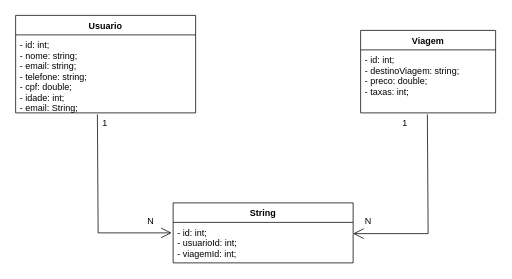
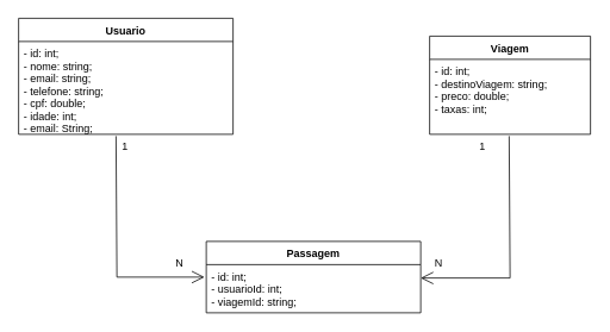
  <mxCell id="0" />
  <mxCell id="1" parent="0" />
  <mxCell id="2" value="Usuario" style="swimlane;fontStyle=1;align=center;verticalAlign=top;childLayout=stackLayout;horizontal=1;startSize=26;horizontalStack=0;resizeParent=1;resizeParentMax=0;resizeLast=0;collapsible=1;marginBottom=0;" parent="1" vertex="1"><mxGeometry x="20" y="20" width="240" height="130" as="geometry" /></mxCell>
  <mxCell id="3" value="- id: int;&#10;- nome: string;&#10;- email: string;&#10;- telefone: string;&#10;- cpf: double;&#10;- idade: int;&#10;- email: String;" style="text;strokeColor=none;fillColor=none;align=left;verticalAlign=top;spacingLeft=4;spacingRight=4;overflow=hidden;rotatable=0;points=[[0,0.5],[1,0.5]];portConstraint=eastwest;" parent="2" vertex="1"><mxGeometry y="26" width="240" height="104" as="geometry" /></mxCell>
- <mxCell id="4" value="String" style="swimlane;fontStyle=1;align=center;verticalAlign=top;childLayout=stackLayout;horizontal=1;startSize=26;horizontalStack=0;resizeParent=1;resizeParentMax=0;resizeLast=0;collapsible=1;marginBottom=0;" parent="1" vertex="1"><mxGeometry x="230" y="270" width="240" height="80" as="geometry" /></mxCell>
- <mxCell id="5" value="- id: int;&#10;- usuarioId: int;&#10;- viagemId: int;&#10;" style="text;strokeColor=none;fillColor=none;align=left;verticalAlign=top;spacingLeft=4;spacingRight=4;overflow=hidden;rotatable=0;points=[[0,0.5],[1,0.5]];portConstraint=eastwest;" parent="4" vertex="1"><mxGeometry y="26" width="240" height="54" as="geometry" /></mxCell>
+ <mxCell id="4" value="Passagem" style="swimlane;fontStyle=1;align=center;verticalAlign=top;childLayout=stackLayout;horizontal=1;startSize=26;horizontalStack=0;resizeParent=1;resizeParentMax=0;resizeLast=0;collapsible=1;marginBottom=0;" parent="1" vertex="1"><mxGeometry x="230" y="270" width="240" height="80" as="geometry" /></mxCell>
+ <mxCell id="5" value="- id: int;&#10;- usuarioId: int;&#10;- viagemId: string;&#10;" style="text;strokeColor=none;fillColor=none;align=left;verticalAlign=top;spacingLeft=4;spacingRight=4;overflow=hidden;rotatable=0;points=[[0,0.5],[1,0.5]];portConstraint=eastwest;" parent="4" vertex="1"><mxGeometry y="26" width="240" height="54" as="geometry" /></mxCell>
  <mxCell id="6" value="Viagem" style="swimlane;fontStyle=1;align=center;verticalAlign=top;childLayout=stackLayout;horizontal=1;startSize=26;horizontalStack=0;resizeParent=1;resizeParentMax=0;resizeLast=0;collapsible=1;marginBottom=0;" parent="1" vertex="1"><mxGeometry x="480" y="40" width="180" height="110" as="geometry" /></mxCell>
  <mxCell id="7" value="- id: int;&#10;- destinoViagem: string;&#10;- preco: double;&#10;- taxas: int;     " style="text;strokeColor=none;fillColor=none;align=left;verticalAlign=top;spacingLeft=4;spacingRight=4;overflow=hidden;rotatable=0;points=[[0,0.5],[1,0.5]];portConstraint=eastwest;" parent="6" vertex="1"><mxGeometry y="26" width="180" height="84" as="geometry" /></mxCell>
  <mxCell id="8" value="" style="endArrow=open;endFill=1;endSize=12;html=1;rounded=0;entryX=0.95;entryY=1;entryDx=0;entryDy=0;entryPerimeter=0;exitX=0.496;exitY=1.028;exitDx=0;exitDy=0;exitPerimeter=0;" parent="1" target="12" edge="1"><mxGeometry width="160" relative="1" as="geometry"><mxPoint x="129.04" y="152.016" as="sourcePoint" /><mxPoint x="210" y="310" as="targetPoint" /><Array as="points"><mxPoint x="130" y="310" /></Array></mxGeometry></mxCell>
  <mxCell id="9" value="" style="endArrow=open;endFill=1;endSize=12;html=1;rounded=0;exitX=0.661;exitY=1.028;exitDx=0;exitDy=0;exitPerimeter=0;" parent="1" edge="1"><mxGeometry width="160" relative="1" as="geometry"><mxPoint x="568.98" y="152.016" as="sourcePoint" /><mxPoint x="470" y="311" as="targetPoint" /><Array as="points"><mxPoint x="570" y="311" /></Array></mxGeometry></mxCell>
  <mxCell id="10" value="N" style="text;strokeColor=none;fillColor=none;spacingLeft=4;spacingRight=4;overflow=hidden;rotatable=0;points=[[0,0.5],[1,0.5]];portConstraint=eastwest;fontSize=12;" parent="1" vertex="1"><mxGeometry x="480" y="280" width="40" height="30" as="geometry" /></mxCell>
  <mxCell id="11" value="1" style="text;strokeColor=none;fillColor=none;spacingLeft=4;spacingRight=4;overflow=hidden;rotatable=0;points=[[0,0.5],[1,0.5]];portConstraint=eastwest;fontSize=12;" parent="1" vertex="1"><mxGeometry x="530" y="150" width="40" height="30" as="geometry" /></mxCell>
  <mxCell id="12" value="N" style="text;strokeColor=none;fillColor=none;spacingLeft=4;spacingRight=4;overflow=hidden;rotatable=0;points=[[0,0.5],[1,0.5]];portConstraint=eastwest;fontSize=12;" parent="1" vertex="1"><mxGeometry x="190" y="280" width="40" height="30" as="geometry" /></mxCell>
  <mxCell id="13" value="1" style="text;strokeColor=none;fillColor=none;spacingLeft=4;spacingRight=4;overflow=hidden;rotatable=0;points=[[0,0.5],[1,0.5]];portConstraint=eastwest;fontSize=12;" parent="1" vertex="1"><mxGeometry x="130" y="150" width="40" height="30" as="geometry" /></mxCell>
